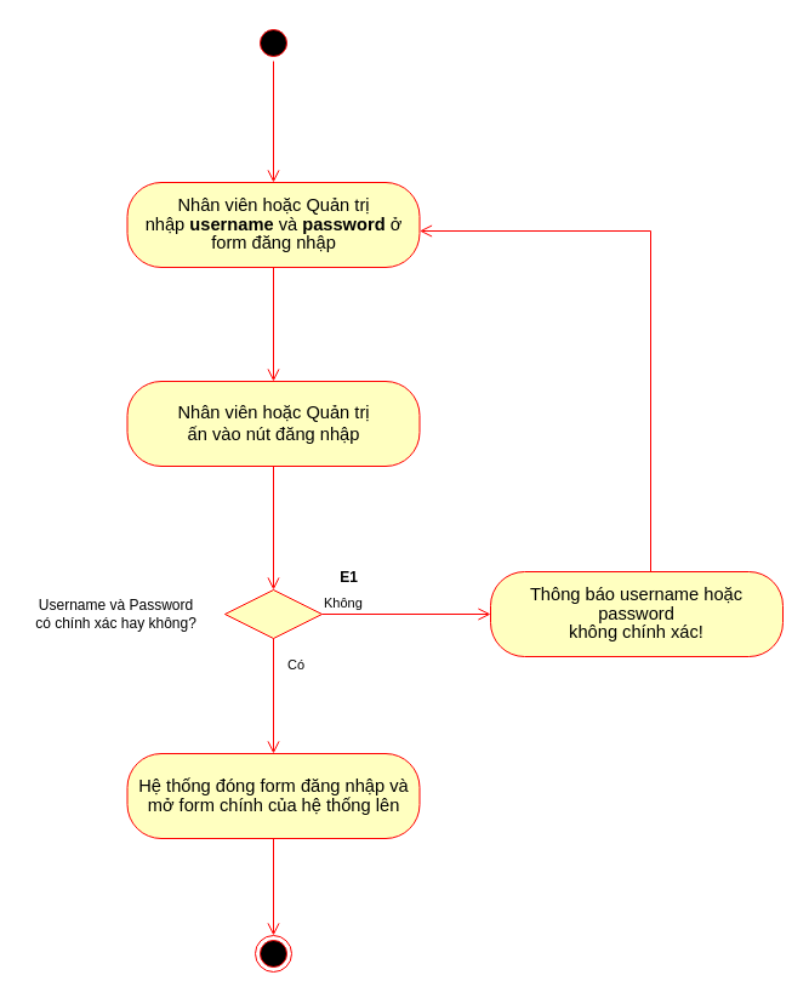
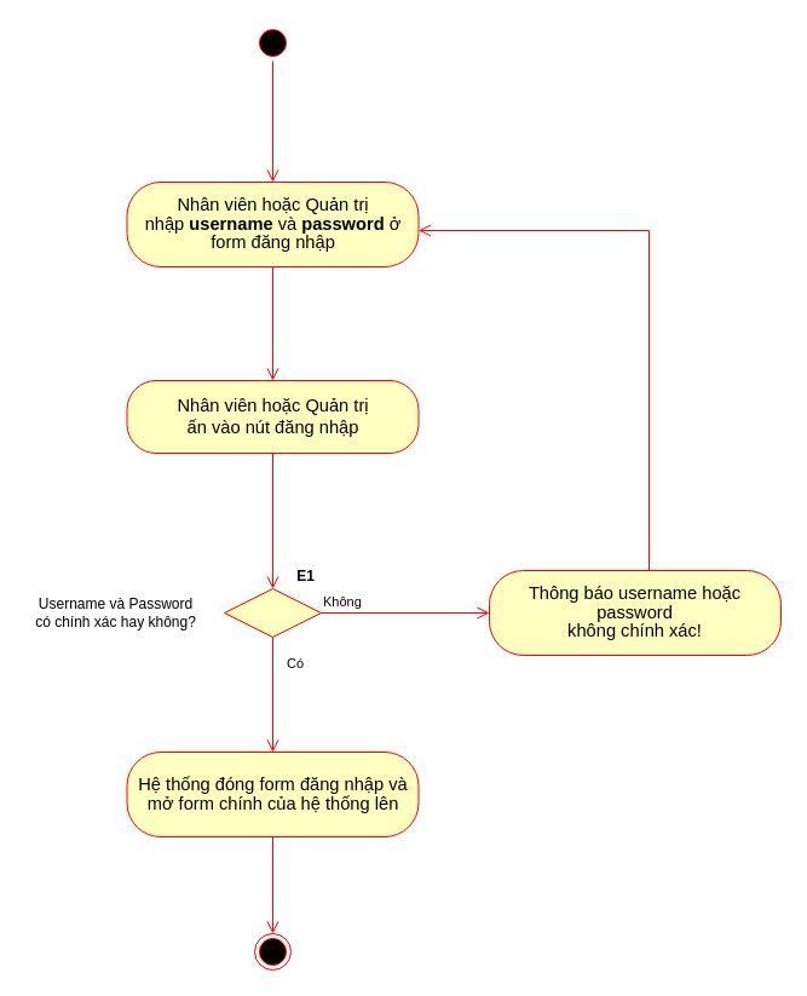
  <mxCell id="0" />
  <mxCell id="1" parent="0" />
  <mxCell id="2" value="" style="ellipse;html=1;shape=startState;fillColor=#000000;strokeColor=#ff0000;" parent="1" vertex="1"><mxGeometry x="210" y="20" width="30" height="30" as="geometry" /></mxCell>
  <mxCell id="3" value="" style="edgeStyle=orthogonalEdgeStyle;html=1;verticalAlign=bottom;endArrow=open;endSize=8;strokeColor=#ff0000;rounded=0;" parent="1" source="2" target="16" edge="1"><mxGeometry relative="1" as="geometry"><mxPoint x="216" y="284" as="targetPoint" /></mxGeometry></mxCell>
- <mxCell id="4" value="&lt;span style=&quot;font-family: &amp;#34;calibri&amp;#34; , sans-serif ; font-size: 14.667px&quot;&gt;Nhân viên hoặc Quản trị&lt;/span&gt;&lt;br style=&quot;font-family: &amp;#34;calibri&amp;#34; , sans-serif ; font-size: 14.667px&quot;&gt;&lt;span style=&quot;font-family: &amp;#34;calibri&amp;#34; , sans-serif ; font-size: 14.667px&quot;&gt;ấn vào nút đăng nhập&lt;/span&gt;" style="rounded=1;whiteSpace=wrap;html=1;arcSize=40;fontColor=#000000;fillColor=#ffffc0;strokeColor=#ff0000;" parent="1" vertex="1"><mxGeometry x="104.5" y="314" width="241" height="70" as="geometry" /></mxCell>
+ <mxCell id="4" value="&lt;span style=&quot;font-family: &amp;#34;calibri&amp;#34; , sans-serif ; font-size: 14.667px&quot;&gt;Nhân viên hoặc Quản trị&lt;/span&gt;&lt;br style=&quot;font-family: &amp;#34;calibri&amp;#34; , sans-serif ; font-size: 14.667px&quot;&gt;&lt;span style=&quot;font-family: &amp;#34;calibri&amp;#34; , sans-serif ; font-size: 14.667px&quot;&gt;ấn vào nút đăng nhập&lt;/span&gt;" style="rounded=1;whiteSpace=wrap;html=1;arcSize=40;fontColor=#000000;fillColor=#ffffc0;strokeColor=#ff0000;" parent="1" vertex="1"><mxGeometry x="104.5" y="314" width="241" height="60" as="geometry" /></mxCell>
  <mxCell id="5" value="" style="edgeStyle=orthogonalEdgeStyle;html=1;verticalAlign=bottom;endArrow=open;endSize=8;strokeColor=#ff0000;rounded=0;" parent="1" source="4" target="7" edge="1"><mxGeometry relative="1" as="geometry"><mxPoint x="225" y="454" as="targetPoint" /></mxGeometry></mxCell>
  <mxCell id="6" value="" style="ellipse;html=1;shape=endState;fillColor=#000000;strokeColor=#ff0000;" parent="1" vertex="1"><mxGeometry x="210" y="771" width="30" height="30" as="geometry" /></mxCell>
  <mxCell id="7" value="" style="rhombus;whiteSpace=wrap;html=1;fillColor=#ffffc0;strokeColor=#ff0000;" parent="1" vertex="1"><mxGeometry x="185" y="486" width="80" height="40" as="geometry" /></mxCell>
  <mxCell id="8" value="Không" style="edgeStyle=orthogonalEdgeStyle;html=1;align=left;verticalAlign=bottom;endArrow=open;endSize=8;strokeColor=#ff0000;rounded=0;" parent="1" source="7" target="13" edge="1"><mxGeometry x="-1" relative="1" as="geometry"><mxPoint x="435" y="576" as="targetPoint" /></mxGeometry></mxCell>
  <mxCell id="9" value="Có" style="edgeStyle=orthogonalEdgeStyle;html=1;align=left;verticalAlign=top;endArrow=open;endSize=8;strokeColor=#ff0000;rounded=0;" parent="1" source="7" target="11" edge="1"><mxGeometry x="-0.8" y="10" relative="1" as="geometry"><mxPoint x="225" y="611" as="targetPoint" /><mxPoint as="offset" /></mxGeometry></mxCell>
  <mxCell id="10" value="Username và Password&lt;br&gt;có chính xác hay không?" style="text;html=1;align=center;verticalAlign=middle;resizable=0;points=[];autosize=1;strokeColor=none;fillColor=none;" parent="1" vertex="1"><mxGeometry x="20" y="491" width="150" height="30" as="geometry" /></mxCell>
  <mxCell id="11" value="&lt;span style=&quot;font-size: 11.0pt ; line-height: 107% ; font-family: &amp;#34;calibri&amp;#34; , sans-serif&quot;&gt;Hệ thống đóng form đăng nhập và mở form chính của hệ thống lên&lt;/span&gt;" style="rounded=1;whiteSpace=wrap;html=1;arcSize=40;fontColor=#000000;fillColor=#ffffc0;strokeColor=#ff0000;" parent="1" vertex="1"><mxGeometry x="104.5" y="621" width="241" height="70" as="geometry" /></mxCell>
  <mxCell id="12" value="" style="edgeStyle=orthogonalEdgeStyle;html=1;verticalAlign=bottom;endArrow=open;endSize=8;strokeColor=#ff0000;rounded=0;" parent="1" source="11" target="6" edge="1"><mxGeometry relative="1" as="geometry"><mxPoint x="575.5" y="751" as="targetPoint" /><mxPoint x="235" y="394" as="sourcePoint" /></mxGeometry></mxCell>
  <mxCell id="13" value="&lt;span style=&quot;font-size: 11.0pt ; line-height: 107% ; font-family: &amp;#34;calibri&amp;#34; , sans-serif&quot;&gt;Thông báo username hoặc password&lt;br&gt;không chính xác!&lt;br&gt;&lt;/span&gt;" style="rounded=1;whiteSpace=wrap;html=1;arcSize=40;fontColor=#000000;fillColor=#ffffc0;strokeColor=#ff0000;" parent="1" vertex="1"><mxGeometry x="404" y="471" width="241" height="70" as="geometry" /></mxCell>
  <mxCell id="14" value="" style="edgeStyle=orthogonalEdgeStyle;html=1;verticalAlign=bottom;endArrow=open;endSize=8;strokeColor=#ff0000;rounded=0;" parent="1" source="13" target="16" edge="1"><mxGeometry relative="1" as="geometry"><mxPoint x="235" y="491" as="targetPoint" /><mxPoint x="235" y="394" as="sourcePoint" /><Array as="points"><mxPoint x="536" y="190" /></Array></mxGeometry></mxCell>
- <mxCell id="15" value="&lt;b&gt;E1&lt;/b&gt;" style="text;html=1;align=center;verticalAlign=middle;resizable=0;points=[];autosize=1;strokeColor=none;fillColor=none;" parent="1" vertex="1"><mxGeometry x="272" y="466" width="30" height="20" as="geometry" /></mxCell>
+ <mxCell id="15" value="&lt;b&gt;E1&lt;/b&gt;" style="text;html=1;align=center;verticalAlign=middle;resizable=0;points=[];autosize=1;strokeColor=none;fillColor=none;" parent="1" vertex="1"><mxGeometry x="237" y="466" width="30" height="20" as="geometry" /></mxCell>
  <mxCell id="16" value="&lt;span style=&quot;font-size: 11.0pt ; line-height: 107% ; font-family: &amp;#34;calibri&amp;#34; , sans-serif&quot;&gt;&lt;span style=&quot;font-size: 14.667px&quot;&gt;Nhân viên hoặc Quản trị nhập&amp;nbsp;&lt;/span&gt;&lt;b style=&quot;font-size: 14.667px&quot;&gt;username&lt;/b&gt;&lt;span style=&quot;font-size: 14.667px&quot;&gt;&amp;nbsp;và&amp;nbsp;&lt;/span&gt;&lt;b style=&quot;font-size: 14.667px&quot;&gt;password&lt;/b&gt;&lt;span style=&quot;font-size: 14.667px&quot;&gt;&amp;nbsp;ở form đăng nhập&lt;/span&gt;&lt;br&gt;&lt;/span&gt;" style="rounded=1;whiteSpace=wrap;html=1;arcSize=40;fontColor=#000000;fillColor=#ffffc0;strokeColor=#ff0000;" vertex="1" parent="1"><mxGeometry x="104.5" y="150" width="241" height="70" as="geometry" /></mxCell>
  <mxCell id="17" value="" style="edgeStyle=orthogonalEdgeStyle;html=1;verticalAlign=bottom;endArrow=open;endSize=8;strokeColor=#ff0000;rounded=0;" edge="1" parent="1" source="16" target="4"><mxGeometry relative="1" as="geometry"><mxPoint x="277" y="235" as="targetPoint" /><mxPoint x="250" y="244" as="sourcePoint" /></mxGeometry></mxCell>
